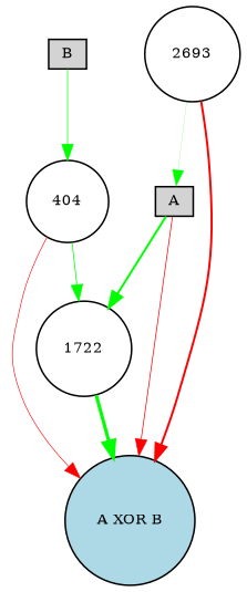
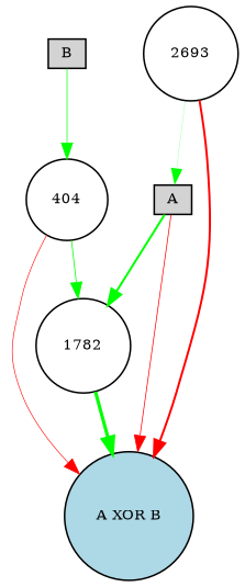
  digraph {
    node [fillcolor=white fontsize=9 shape=circle style=filled]
    edge [color=green style=solid]
    A [fillcolor=lightgray height=0.2 shape=box width=0.2]
    "A XOR B" [fillcolor=lightblue height=0.2 width=0.2]
-   1782 [height=0.2 width=0.2 label=1722]
+   1782 [height=0.2 width=0.2]
    2693 [height=0.2 width=0.2]
    B [fillcolor=lightgray height=0.2 shape=box width=0.2]
    n6 [height=0.2 label=404 width=0.2]
    A -> "A XOR B" [color=red penwidth=0.478818508197951]
    A -> 1782 [penwidth=1.2991458582451594]
    1782 -> "A XOR B" [penwidth=2.069903089555701]
    2693 -> A [penwidth=0.10401396279551461]
    2693 -> "A XOR B" [color=red penwidth=1.2916261485417118]
    B -> n6 [penwidth=0.44632908387461456]
    n6 -> "A XOR B" [color=red penwidth=0.39562954565835395]
    n6 -> 1782 [penwidth=0.4971790859595059]
  }
